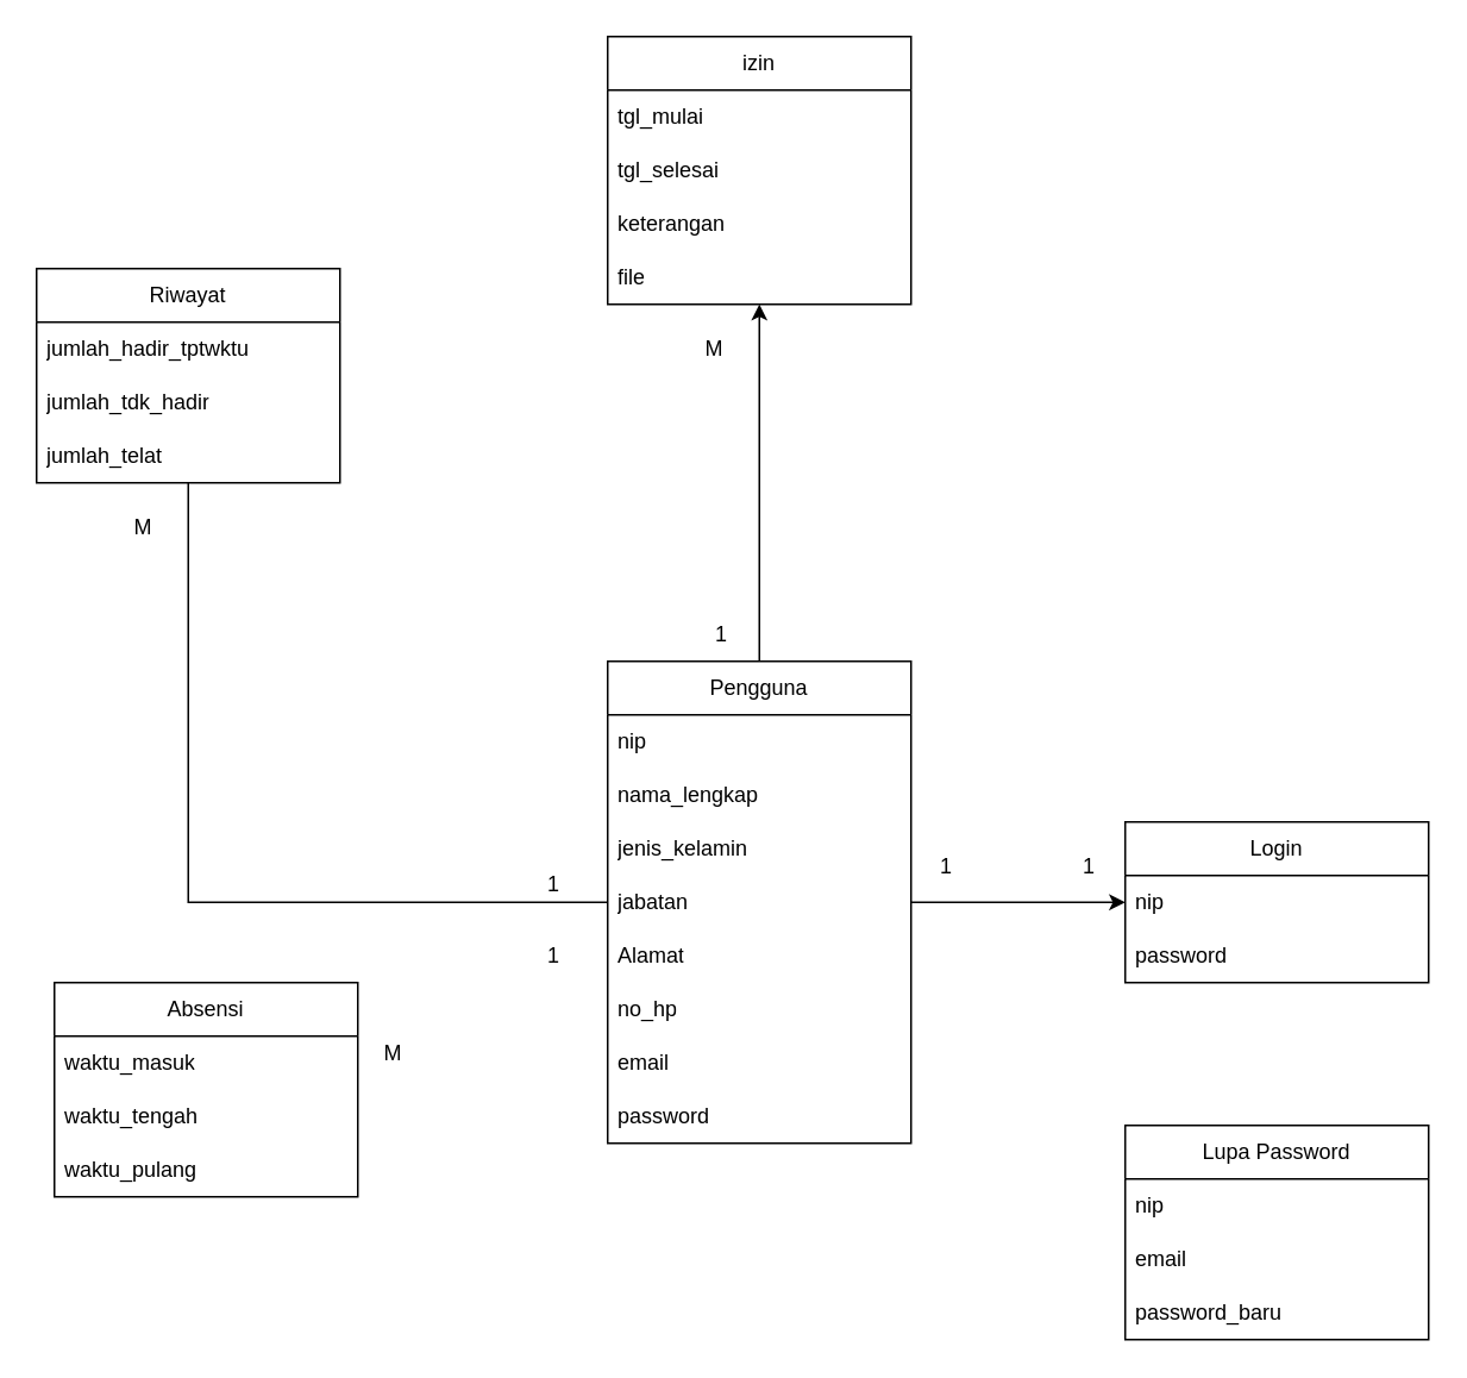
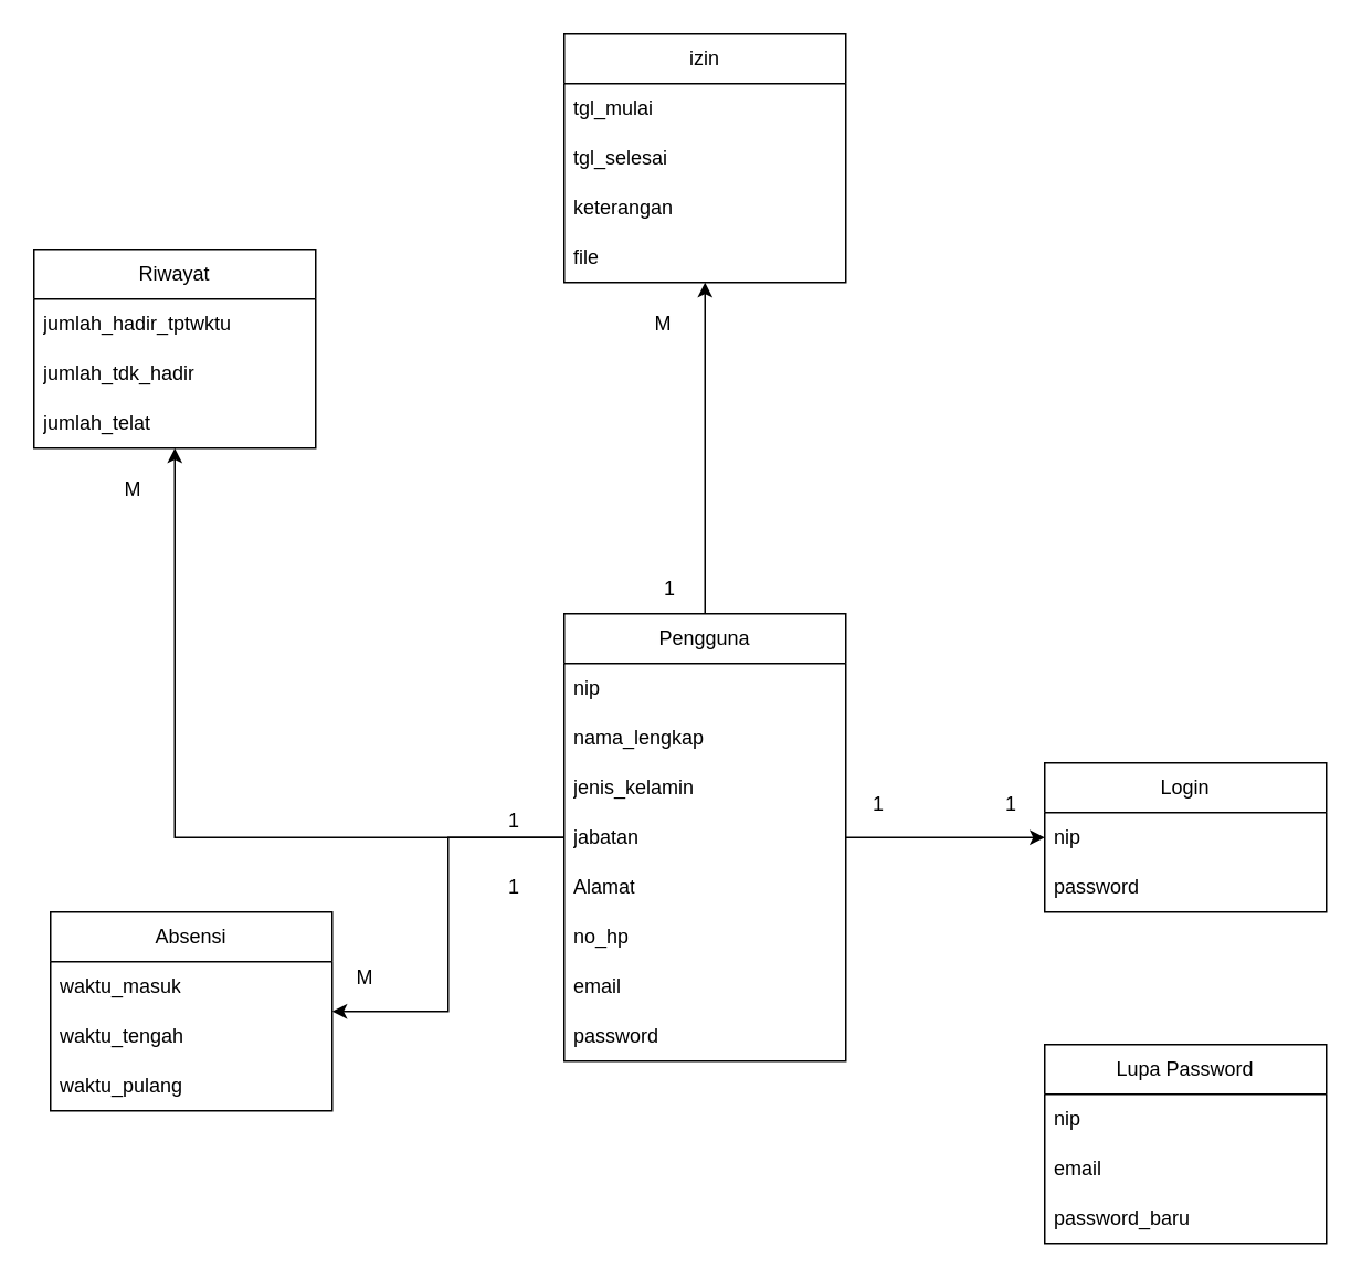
  <mxCell id="0" />
  <mxCell id="1" parent="0" />
- <mxCell id="2" value="" style="edgeStyle=orthogonalEdgeStyle;rounded=0;orthogonalLoop=1;jettySize=auto;html=1;endArrow=none;" edge="1" parent="1" source="6" target="15"><mxGeometry relative="1" as="geometry" /></mxCell>
+ <mxCell id="2" value="" style="edgeStyle=orthogonalEdgeStyle;rounded=0;orthogonalLoop=1;jettySize=auto;html=1;" edge="1" parent="1" source="6" target="15"><mxGeometry relative="1" as="geometry" /></mxCell>
+ <mxCell id="3" value="" style="edgeStyle=orthogonalEdgeStyle;rounded=0;orthogonalLoop=1;jettySize=auto;html=1;" edge="1" parent="1" source="6" target="19"><mxGeometry relative="1" as="geometry" /></mxCell>
  <mxCell id="4" value="" style="edgeStyle=orthogonalEdgeStyle;rounded=0;orthogonalLoop=1;jettySize=auto;html=1;" edge="1" parent="1" source="6" target="23"><mxGeometry relative="1" as="geometry" /></mxCell>
  <mxCell id="5" value="" style="edgeStyle=orthogonalEdgeStyle;rounded=0;orthogonalLoop=1;jettySize=auto;html=1;" edge="1" parent="1" source="6" target="28"><mxGeometry relative="1" as="geometry" /></mxCell>
  <mxCell id="6" value="Pengguna" style="swimlane;fontStyle=0;childLayout=stackLayout;horizontal=1;startSize=30;horizontalStack=0;resizeParent=1;resizeParentMax=0;resizeLast=0;collapsible=1;marginBottom=0;whiteSpace=wrap;html=1;" vertex="1" parent="1"><mxGeometry x="340" y="370" width="170" height="270" as="geometry" /></mxCell>
  <mxCell id="7" value="nip" style="text;strokeColor=none;fillColor=none;align=left;verticalAlign=middle;spacingLeft=4;spacingRight=4;overflow=hidden;points=[[0,0.5],[1,0.5]];portConstraint=eastwest;rotatable=0;whiteSpace=wrap;html=1;" vertex="1" parent="6"><mxGeometry y="30" width="170" height="30" as="geometry" /></mxCell>
  <mxCell id="8" value="nama_lengkap" style="text;strokeColor=none;fillColor=none;align=left;verticalAlign=middle;spacingLeft=4;spacingRight=4;overflow=hidden;points=[[0,0.5],[1,0.5]];portConstraint=eastwest;rotatable=0;whiteSpace=wrap;html=1;" vertex="1" parent="6"><mxGeometry y="60" width="170" height="30" as="geometry" /></mxCell>
  <mxCell id="9" value="jenis_kelamin" style="text;strokeColor=none;fillColor=none;align=left;verticalAlign=middle;spacingLeft=4;spacingRight=4;overflow=hidden;points=[[0,0.5],[1,0.5]];portConstraint=eastwest;rotatable=0;whiteSpace=wrap;html=1;" vertex="1" parent="6"><mxGeometry y="90" width="170" height="30" as="geometry" /></mxCell>
  <mxCell id="10" value="jabatan" style="text;strokeColor=none;fillColor=none;align=left;verticalAlign=middle;spacingLeft=4;spacingRight=4;overflow=hidden;points=[[0,0.5],[1,0.5]];portConstraint=eastwest;rotatable=0;whiteSpace=wrap;html=1;" vertex="1" parent="6"><mxGeometry y="120" width="170" height="30" as="geometry" /></mxCell>
  <mxCell id="11" value="Alamat" style="text;strokeColor=none;fillColor=none;align=left;verticalAlign=middle;spacingLeft=4;spacingRight=4;overflow=hidden;points=[[0,0.5],[1,0.5]];portConstraint=eastwest;rotatable=0;whiteSpace=wrap;html=1;" vertex="1" parent="6"><mxGeometry y="150" width="170" height="30" as="geometry" /></mxCell>
  <mxCell id="12" value="no_hp" style="text;strokeColor=none;fillColor=none;align=left;verticalAlign=middle;spacingLeft=4;spacingRight=4;overflow=hidden;points=[[0,0.5],[1,0.5]];portConstraint=eastwest;rotatable=0;whiteSpace=wrap;html=1;" vertex="1" parent="6"><mxGeometry y="180" width="170" height="30" as="geometry" /></mxCell>
  <mxCell id="13" value="email" style="text;strokeColor=none;fillColor=none;align=left;verticalAlign=middle;spacingLeft=4;spacingRight=4;overflow=hidden;points=[[0,0.5],[1,0.5]];portConstraint=eastwest;rotatable=0;whiteSpace=wrap;html=1;" vertex="1" parent="6"><mxGeometry y="210" width="170" height="30" as="geometry" /></mxCell>
  <mxCell id="14" value="password" style="text;strokeColor=none;fillColor=none;align=left;verticalAlign=middle;spacingLeft=4;spacingRight=4;overflow=hidden;points=[[0,0.5],[1,0.5]];portConstraint=eastwest;rotatable=0;whiteSpace=wrap;html=1;" vertex="1" parent="6"><mxGeometry y="240" width="170" height="30" as="geometry" /></mxCell>
  <mxCell id="15" value="Riwayat" style="swimlane;fontStyle=0;childLayout=stackLayout;horizontal=1;startSize=30;horizontalStack=0;resizeParent=1;resizeParentMax=0;resizeLast=0;collapsible=1;marginBottom=0;whiteSpace=wrap;html=1;" vertex="1" parent="1"><mxGeometry x="20" y="150" width="170" height="120" as="geometry" /></mxCell>
  <mxCell id="16" value="jumlah_hadir_tptwktu" style="text;strokeColor=none;fillColor=none;align=left;verticalAlign=middle;spacingLeft=4;spacingRight=4;overflow=hidden;points=[[0,0.5],[1,0.5]];portConstraint=eastwest;rotatable=0;whiteSpace=wrap;html=1;" vertex="1" parent="15"><mxGeometry y="30" width="170" height="30" as="geometry" /></mxCell>
  <mxCell id="17" value="jumlah_tdk_hadir" style="text;strokeColor=none;fillColor=none;align=left;verticalAlign=middle;spacingLeft=4;spacingRight=4;overflow=hidden;points=[[0,0.5],[1,0.5]];portConstraint=eastwest;rotatable=0;whiteSpace=wrap;html=1;" vertex="1" parent="15"><mxGeometry y="60" width="170" height="30" as="geometry" /></mxCell>
  <mxCell id="18" value="jumlah_telat" style="text;strokeColor=none;fillColor=none;align=left;verticalAlign=middle;spacingLeft=4;spacingRight=4;overflow=hidden;points=[[0,0.5],[1,0.5]];portConstraint=eastwest;rotatable=0;whiteSpace=wrap;html=1;" vertex="1" parent="15"><mxGeometry y="90" width="170" height="30" as="geometry" /></mxCell>
  <mxCell id="19" value="Absensi" style="swimlane;fontStyle=0;childLayout=stackLayout;horizontal=1;startSize=30;horizontalStack=0;resizeParent=1;resizeParentMax=0;resizeLast=0;collapsible=1;marginBottom=0;whiteSpace=wrap;html=1;" vertex="1" parent="1"><mxGeometry x="30" y="550" width="170" height="120" as="geometry" /></mxCell>
  <mxCell id="20" value="waktu_masuk" style="text;strokeColor=none;fillColor=none;align=left;verticalAlign=middle;spacingLeft=4;spacingRight=4;overflow=hidden;points=[[0,0.5],[1,0.5]];portConstraint=eastwest;rotatable=0;whiteSpace=wrap;html=1;" vertex="1" parent="19"><mxGeometry y="30" width="170" height="30" as="geometry" /></mxCell>
  <mxCell id="21" value="waktu_tengah" style="text;strokeColor=none;fillColor=none;align=left;verticalAlign=middle;spacingLeft=4;spacingRight=4;overflow=hidden;points=[[0,0.5],[1,0.5]];portConstraint=eastwest;rotatable=0;whiteSpace=wrap;html=1;" vertex="1" parent="19"><mxGeometry y="60" width="170" height="30" as="geometry" /></mxCell>
  <mxCell id="22" value="waktu_pulang" style="text;strokeColor=none;fillColor=none;align=left;verticalAlign=middle;spacingLeft=4;spacingRight=4;overflow=hidden;points=[[0,0.5],[1,0.5]];portConstraint=eastwest;rotatable=0;whiteSpace=wrap;html=1;" vertex="1" parent="19"><mxGeometry y="90" width="170" height="30" as="geometry" /></mxCell>
  <mxCell id="23" value="izin" style="swimlane;fontStyle=0;childLayout=stackLayout;horizontal=1;startSize=30;horizontalStack=0;resizeParent=1;resizeParentMax=0;resizeLast=0;collapsible=1;marginBottom=0;whiteSpace=wrap;html=1;" vertex="1" parent="1"><mxGeometry x="340" width="170" height="150" as="geometry" y="20" /></mxCell>
  <mxCell id="24" value="tgl_mulai" style="text;strokeColor=none;fillColor=none;align=left;verticalAlign=middle;spacingLeft=4;spacingRight=4;overflow=hidden;points=[[0,0.5],[1,0.5]];portConstraint=eastwest;rotatable=0;whiteSpace=wrap;html=1;" vertex="1" parent="23"><mxGeometry y="30" width="170" height="30" as="geometry" /></mxCell>
  <mxCell id="25" value="tgl_selesai" style="text;strokeColor=none;fillColor=none;align=left;verticalAlign=middle;spacingLeft=4;spacingRight=4;overflow=hidden;points=[[0,0.5],[1,0.5]];portConstraint=eastwest;rotatable=0;whiteSpace=wrap;html=1;" vertex="1" parent="23"><mxGeometry y="60" width="170" height="30" as="geometry" /></mxCell>
  <mxCell id="26" value="keterangan" style="text;strokeColor=none;fillColor=none;align=left;verticalAlign=middle;spacingLeft=4;spacingRight=4;overflow=hidden;points=[[0,0.5],[1,0.5]];portConstraint=eastwest;rotatable=0;whiteSpace=wrap;html=1;" vertex="1" parent="23"><mxGeometry y="90" width="170" height="30" as="geometry" /></mxCell>
  <mxCell id="27" value="file" style="text;strokeColor=none;fillColor=none;align=left;verticalAlign=middle;spacingLeft=4;spacingRight=4;overflow=hidden;points=[[0,0.5],[1,0.5]];portConstraint=eastwest;rotatable=0;whiteSpace=wrap;html=1;" vertex="1" parent="23"><mxGeometry y="120" width="170" height="30" as="geometry" /></mxCell>
  <mxCell id="28" value="Login" style="swimlane;fontStyle=0;childLayout=stackLayout;horizontal=1;startSize=30;horizontalStack=0;resizeParent=1;resizeParentMax=0;resizeLast=0;collapsible=1;marginBottom=0;whiteSpace=wrap;html=1;" vertex="1" parent="1"><mxGeometry x="630" y="460" width="170" height="90" as="geometry" /></mxCell>
  <mxCell id="29" value="nip" style="text;strokeColor=none;fillColor=none;align=left;verticalAlign=middle;spacingLeft=4;spacingRight=4;overflow=hidden;points=[[0,0.5],[1,0.5]];portConstraint=eastwest;rotatable=0;whiteSpace=wrap;html=1;" vertex="1" parent="28"><mxGeometry y="30" width="170" height="30" as="geometry" /></mxCell>
  <mxCell id="30" value="password" style="text;strokeColor=none;fillColor=none;align=left;verticalAlign=middle;spacingLeft=4;spacingRight=4;overflow=hidden;points=[[0,0.5],[1,0.5]];portConstraint=eastwest;rotatable=0;whiteSpace=wrap;html=1;" vertex="1" parent="28"><mxGeometry y="60" width="170" height="30" as="geometry" /></mxCell>
  <mxCell id="31" value="Lupa Password" style="swimlane;fontStyle=0;childLayout=stackLayout;horizontal=1;startSize=30;horizontalStack=0;resizeParent=1;resizeParentMax=0;resizeLast=0;collapsible=1;marginBottom=0;whiteSpace=wrap;html=1;" vertex="1" parent="1"><mxGeometry x="630" y="630" width="170" height="120" as="geometry" /></mxCell>
  <mxCell id="32" value="nip" style="text;strokeColor=none;fillColor=none;align=left;verticalAlign=middle;spacingLeft=4;spacingRight=4;overflow=hidden;points=[[0,0.5],[1,0.5]];portConstraint=eastwest;rotatable=0;whiteSpace=wrap;html=1;" vertex="1" parent="31"><mxGeometry y="30" width="170" height="30" as="geometry" /></mxCell>
  <mxCell id="33" value="email" style="text;strokeColor=none;fillColor=none;align=left;verticalAlign=middle;spacingLeft=4;spacingRight=4;overflow=hidden;points=[[0,0.5],[1,0.5]];portConstraint=eastwest;rotatable=0;whiteSpace=wrap;html=1;" vertex="1" parent="31"><mxGeometry y="60" width="170" height="30" as="geometry" /></mxCell>
  <mxCell id="34" value="password_baru" style="text;strokeColor=none;fillColor=none;align=left;verticalAlign=middle;spacingLeft=4;spacingRight=4;overflow=hidden;points=[[0,0.5],[1,0.5]];portConstraint=eastwest;rotatable=0;whiteSpace=wrap;html=1;" vertex="1" parent="31"><mxGeometry y="90" width="170" height="30" as="geometry" /></mxCell>
  <mxCell id="35" value="1" style="text;html=1;strokeColor=none;fillColor=none;align=center;verticalAlign=middle;whiteSpace=wrap;rounded=0;" vertex="1" parent="1"><mxGeometry x="374" y="340" width="60" height="30" as="geometry" /></mxCell>
  <mxCell id="36" value="M" style="text;html=1;strokeColor=none;fillColor=none;align=center;verticalAlign=middle;whiteSpace=wrap;rounded=0;" vertex="1" parent="1"><mxGeometry x="370" y="180" width="60" height="30" as="geometry" /></mxCell>
  <mxCell id="37" value="1" style="text;html=1;strokeColor=none;fillColor=none;align=center;verticalAlign=middle;whiteSpace=wrap;rounded=0;" vertex="1" parent="1"><mxGeometry x="280" y="480" width="60" height="30" as="geometry" /></mxCell>
  <mxCell id="38" value="1" style="text;html=1;strokeColor=none;fillColor=none;align=center;verticalAlign=middle;whiteSpace=wrap;rounded=0;" vertex="1" parent="1"><mxGeometry x="280" y="520" width="60" height="30" as="geometry" /></mxCell>
  <mxCell id="39" value="M" style="text;html=1;strokeColor=none;fillColor=none;align=center;verticalAlign=middle;whiteSpace=wrap;rounded=0;" vertex="1" parent="1"><mxGeometry x="50" y="280" width="60" height="30" as="geometry" /></mxCell>
  <mxCell id="40" value="M" style="text;html=1;strokeColor=none;fillColor=none;align=center;verticalAlign=middle;whiteSpace=wrap;rounded=0;" vertex="1" parent="1"><mxGeometry x="190" y="575" width="60" height="30" as="geometry" /></mxCell>
  <mxCell id="41" value="1" style="text;html=1;strokeColor=none;fillColor=none;align=center;verticalAlign=middle;whiteSpace=wrap;rounded=0;" vertex="1" parent="1"><mxGeometry x="500" y="470" width="60" height="30" as="geometry" /></mxCell>
  <mxCell id="42" value="1" style="text;html=1;strokeColor=none;fillColor=none;align=center;verticalAlign=middle;whiteSpace=wrap;rounded=0;" vertex="1" parent="1"><mxGeometry x="580" y="470" width="60" height="30" as="geometry" /></mxCell>
